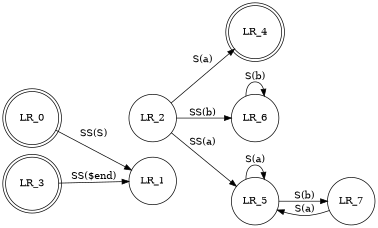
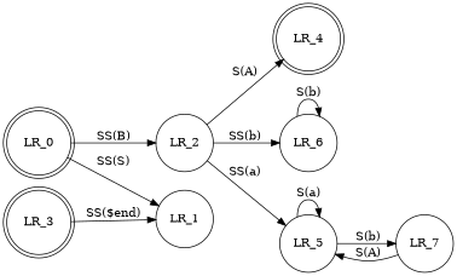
  digraph {
    rankdir=LR
    node [shape=circle]
    LR_0 [shape=doublecircle]
    LR_2
    LR_1
    LR_4 [shape=doublecircle]
    LR_6
    LR_5
    LR_3 [shape=doublecircle]
    LR_7
+   LR_0 -> LR_2 [label="SS(B)"]
    LR_0 -> LR_1 [label="SS(S)"]
-   LR_2 -> LR_4 [label="S(a)"]
+   LR_2 -> LR_4 [label="S(A)"]
    LR_2 -> LR_6 [label="SS(b)"]
    LR_2 -> LR_5 [label="SS(a)"]
    LR_6 -> LR_6 [label="S(b)"]
    LR_5 -> LR_5 [label="S(a)"]
    LR_5 -> LR_7 [label="S(b)"]
    LR_3 -> LR_1 [label="SS($end)"]
-   LR_7 -> LR_5 [label="S(a)"]
+   LR_7 -> LR_5 [label="S(A)"]
  }
